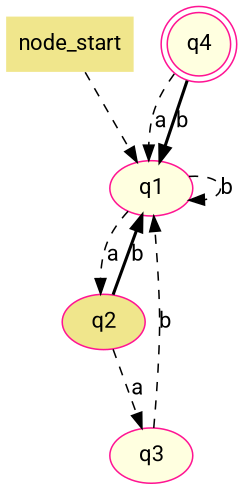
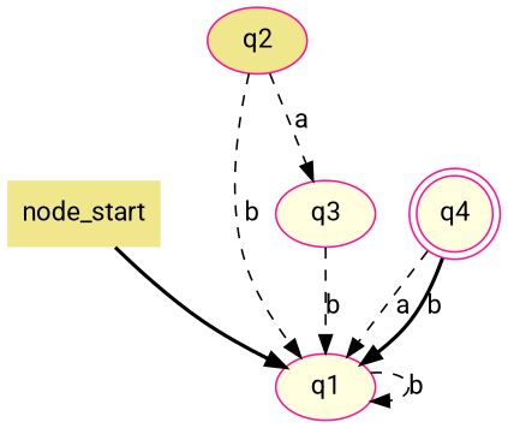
  digraph {
    fontname=Roboto
    rankdir=TB
    node [color=deeppink fillcolor=lightyellow fontname=Roboto style=filled]
    edge [fontname=Roboto style=dashed]
    node_start [fillcolor=khaki shape=none]
    q1
    q2 [fillcolor=khaki]
    q3
    n5 [label=q4 shape=doublecircle]
-   node_start -> q1
+   node_start -> q1 [style=bold]
    q1 -> q1 [label=b]
-   q1 -> q2 [label=a]
-   q2 -> q1 [label=b style=bold]
+   q2 -> q1 [label=b]
    q2 -> q3 [label=a]
    q3 -> q1 [label=b]
    n5 -> q1 [label=a]
    n5 -> q1 [label=b style=bold]
  }
